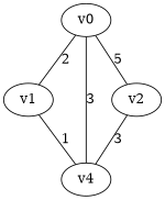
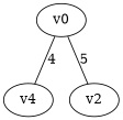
  graph {
    v0
-   v1
    n3 [label=v4]
    v2
-   v0 -- v1 [label=2]
-   v0 -- n3 [label=3]
+   v0 -- n3 [label=4]
    v0 -- v2 [label=5]
-   v1 -- n3 [label=1]
-   v2 -- n3 [label=3]
  }
